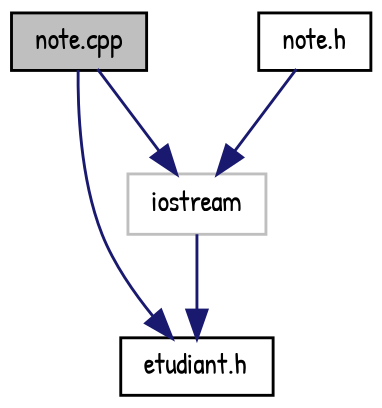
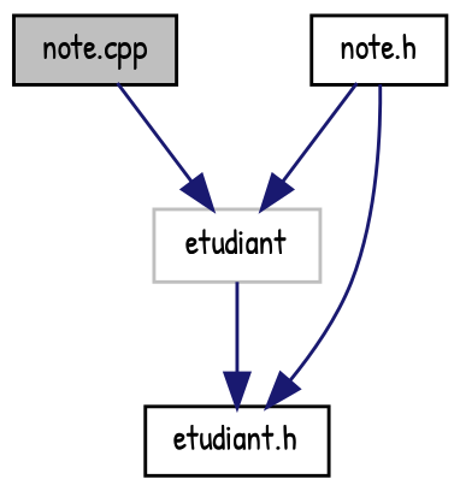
  digraph {
    fontname="Patrick Hand"
    node [color=black fillcolor=white fontname="Patrick Hand" fontsize=10 shape=record style=filled]
    edge [color=midnightblue fontname="Patrick Hand" fontsize=10 labelfontname=Helvetica labelfontsize=10 style=solid]
    n1 [fillcolor=grey75 fontcolor=black height=0.2 label="note.cpp" width=0.4]
-   n2 [color=grey75 height=0.2 label=iostream width=0.4]
+   n2 [color=grey75 height=0.2 label=etudiant width=0.4]
    n3 [height=0.2 label="note.h" width=0.4]
    n4 [height=0.2 label="etudiant.h" width=0.4]
    n1 -> n2
    n2 -> n4
    n3 -> n2
-   n1 -> n4
+   n3 -> n4
  }
